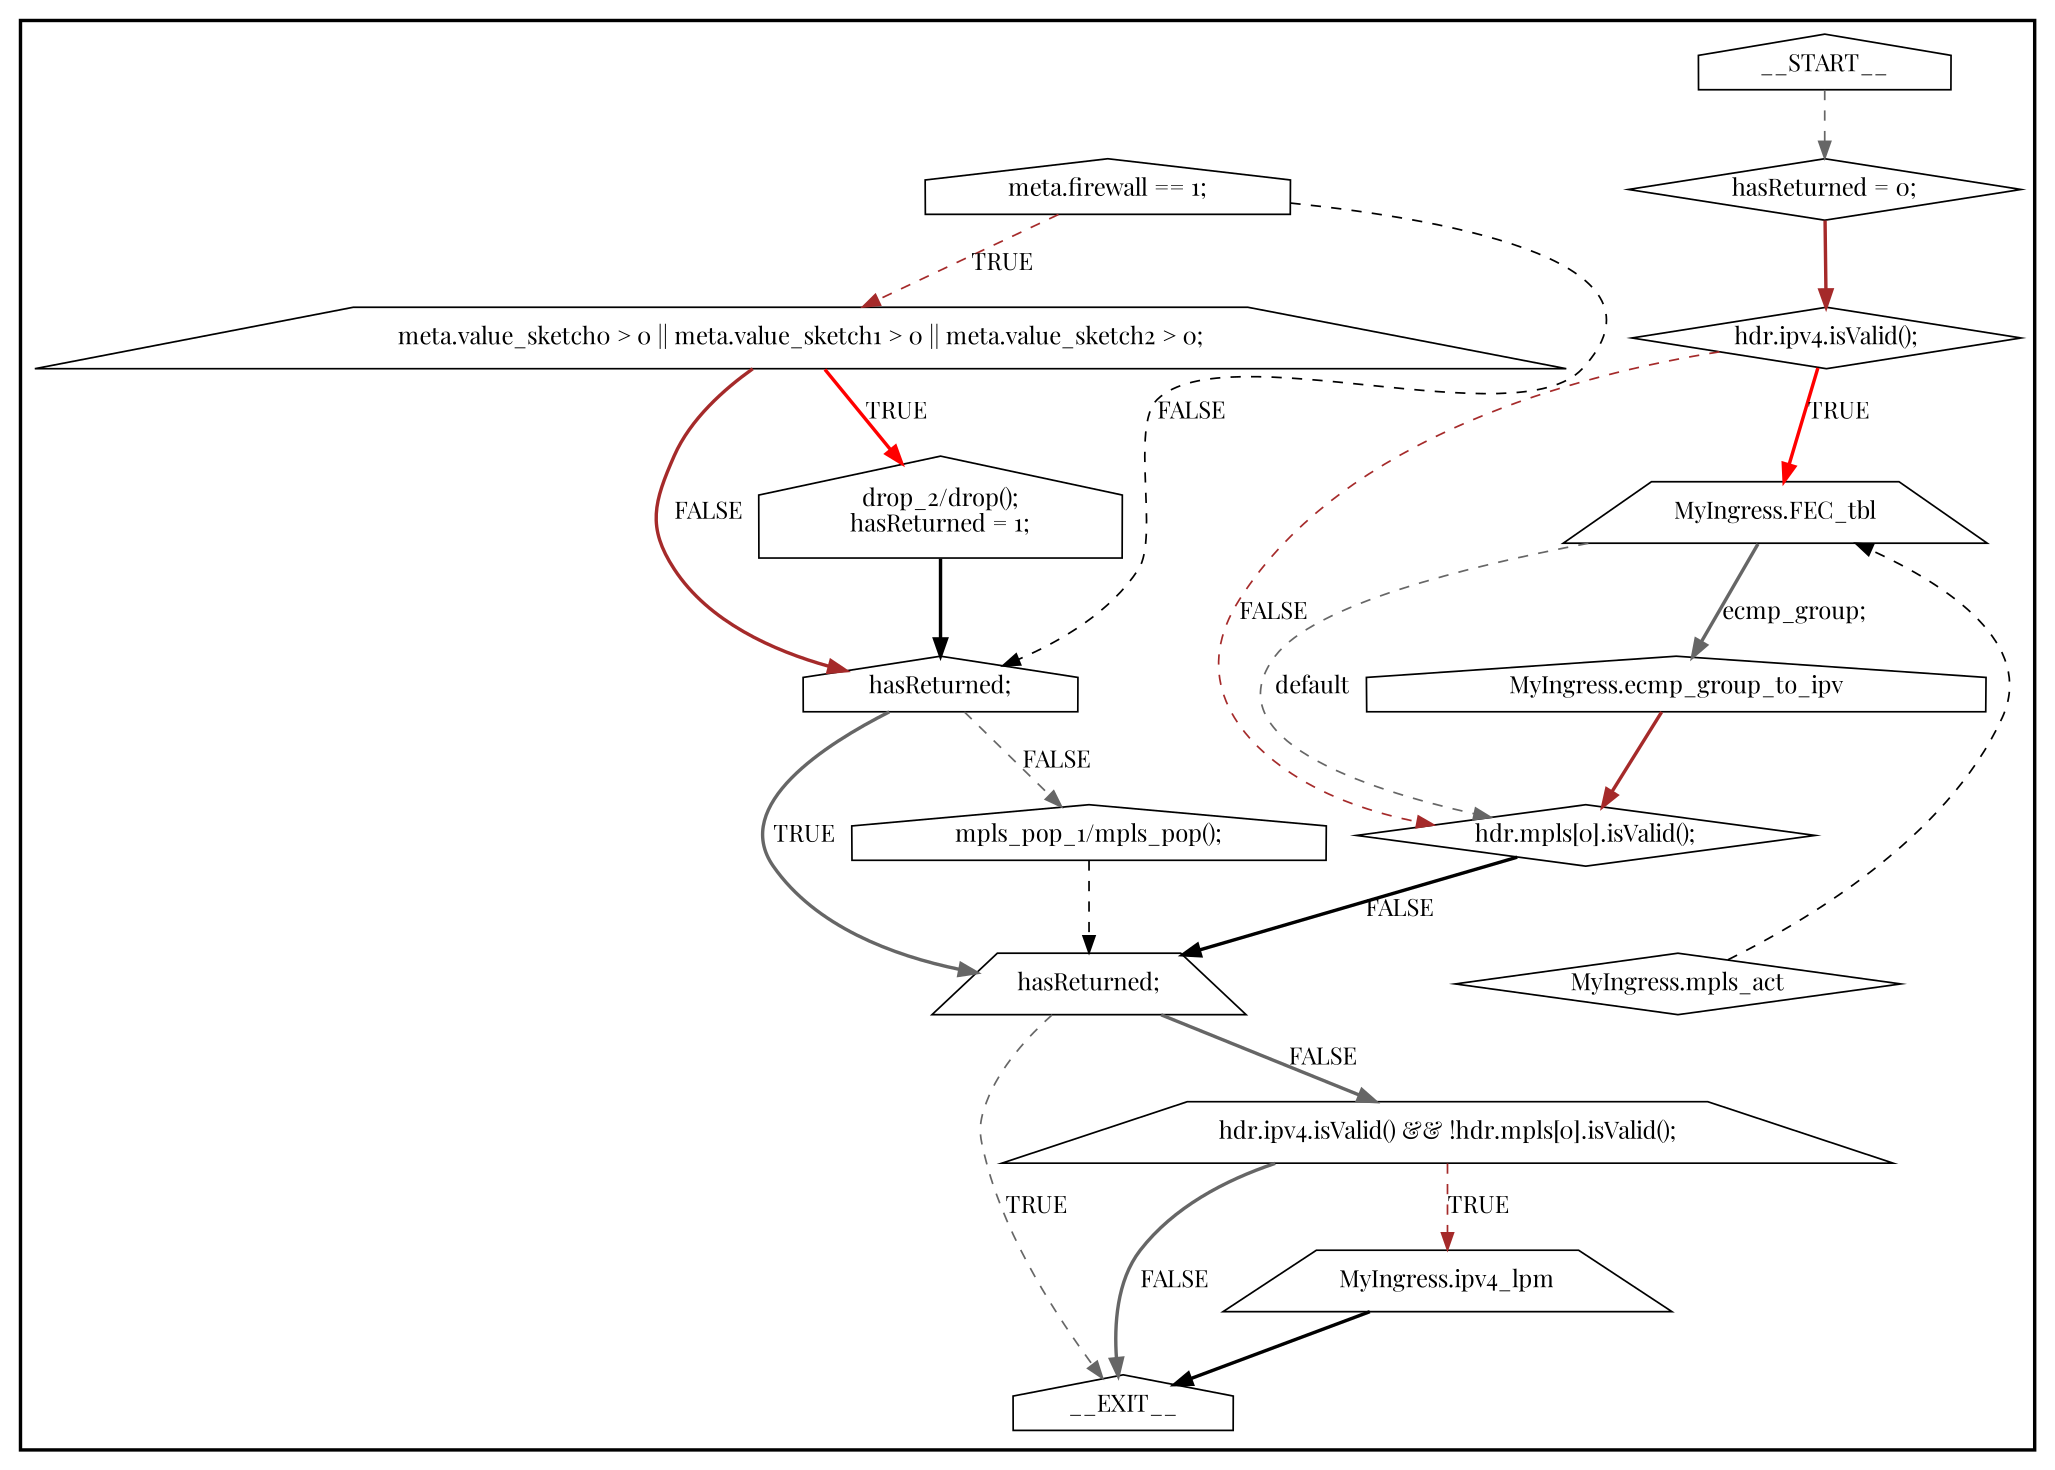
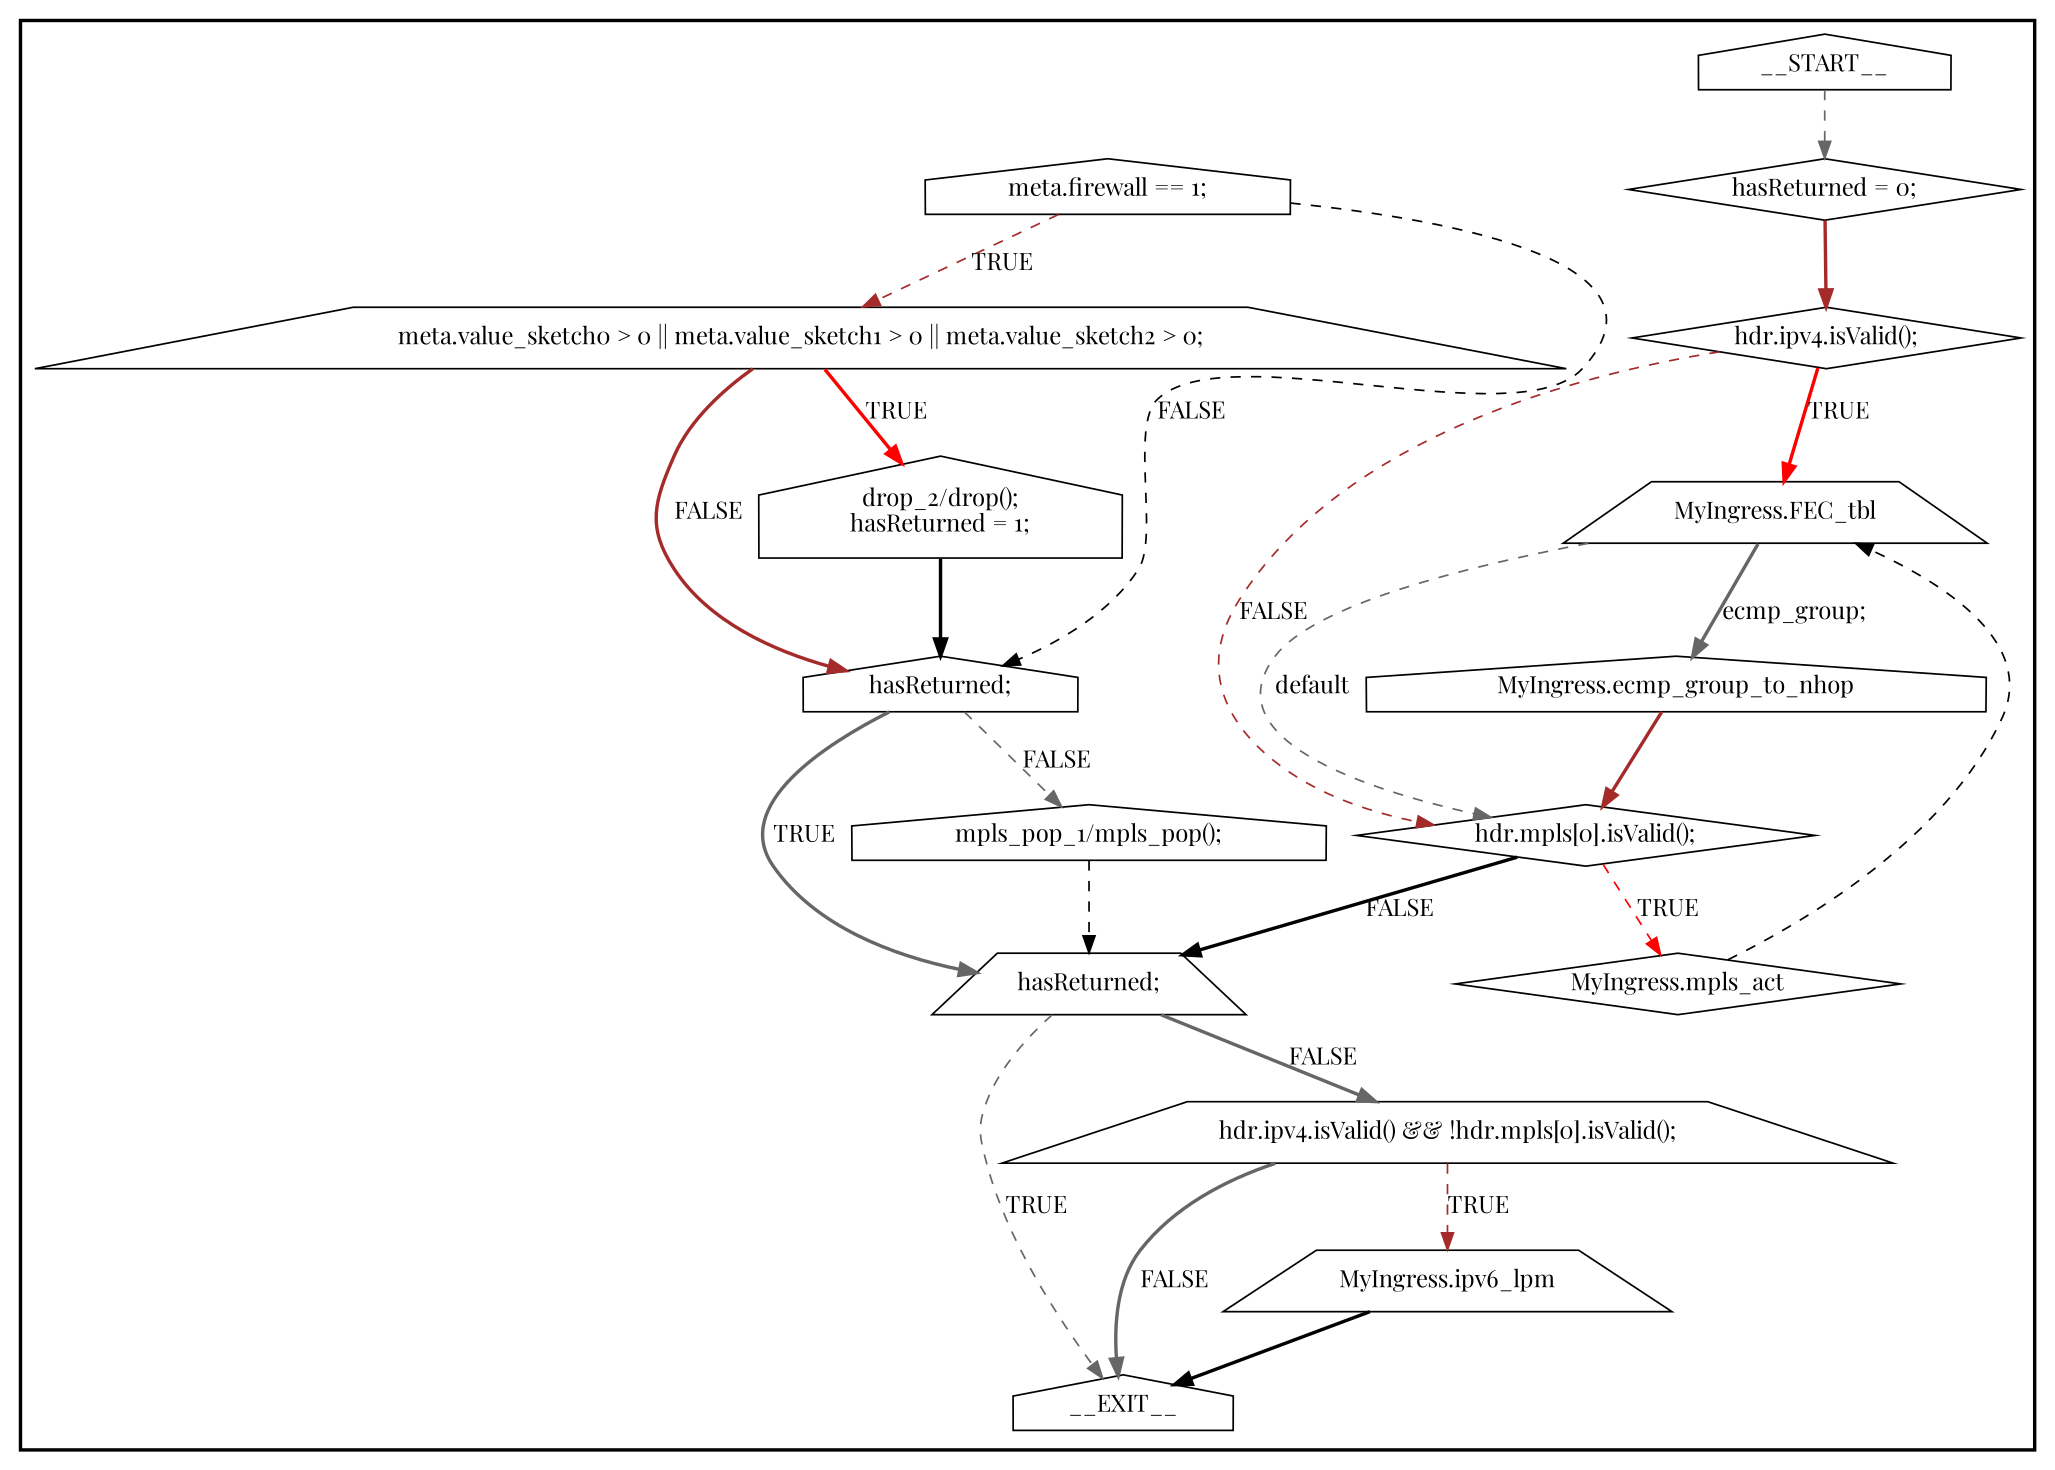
  digraph {
    fontname="Playfair Display"
    node [fontname="Playfair Display" shape=house style=solid]
    edge [color=gray40 fontname="Playfair Display" style=bold]
    n1 [label=__START__]
    n2 [label="hasReturned = 0;" shape=diamond]
    n3 [label=__EXIT__]
    n4 [label="hdr.ipv4.isValid();" shape=diamond]
    n5 [label="MyIngress.FEC_tbl" shape=trapezium]
    n6 [label="hdr.mpls[0].isValid();" shape=diamond]
-   n7 [label="MyIngress.ecmp_group_to_ipv"]
+   n7 [label="MyIngress.ecmp_group_to_nhop"]
    n8 [label="MyIngress.mpls_act" shape=diamond]
    n9 [label="hasReturned;" shape=trapezium]
    n10 [label="meta.firewall == 1;"]
    n11 [label="meta.value_sketch0 > 0 || meta.value_sketch1 > 0 || meta.value_sketch2 > 0;" shape=trapezium]
    n12 [label="hasReturned;"]
    n13 [label="drop_2/drop();\nhasReturned = 1;"]
    n14 [label="mpls_pop_1/mpls_pop();"]
    n15 [label="hdr.ipv4.isValid() && !hdr.mpls[0].isValid();" shape=trapezium]
-   n16 [label="MyIngress.ipv4_lpm" shape=trapezium]
+   n16 [label="MyIngress.ipv6_lpm" shape=trapezium]
    subgraph cluster_1 {
      labeljust=r
      style=bold
      n1
      n2
      n3
      n4
      n5
      n6
      n7
      n8
      n9
      n10
      n11
      n12
      n13
      n14
      n15
      n16
    }
    n1 -> n2 [style=dashed]
    n2 -> n4 [color=brown]
    n4 -> n5 [color=red label=TRUE]
    n4 -> n6 [color=brown label=FALSE style=dashed]
    n5 -> n6 [label=default style=dashed]
    n5 -> n7 [label="ecmp_group;"]
+   n6 -> n8 [color=red label=TRUE style=dashed]
    n6 -> n9 [color=black label=FALSE]
    n7 -> n6 [color=brown]
    n8 -> n5 [color=black style=dashed]
    n9 -> n3 [label=TRUE style=dashed]
    n9 -> n15 [label=FALSE]
    n10 -> n11 [color=brown label=TRUE style=dashed]
    n10 -> n12 [color=black label=FALSE style=dashed]
    n11 -> n12 [color=brown label=FALSE]
    n11 -> n13 [color=red label=TRUE]
    n12 -> n9 [label=TRUE]
    n12 -> n14 [label=FALSE style=dashed]
    n13 -> n12 [color=black]
    n14 -> n9 [color=black style=dashed]
    n15 -> n3 [label=FALSE]
    n15 -> n16 [color=brown label=TRUE style=dashed]
    n16 -> n3 [color=black]
  }
